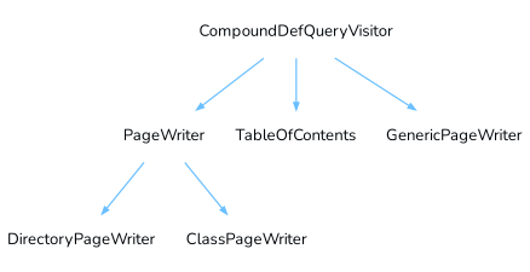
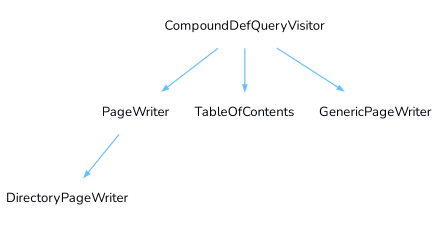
  digraph {
    fontname=Nunito
    rankdir=TB
    node [fontcolor="#010509FF" fontname=Nunito fontsize=11 margin=0.01 shape=none]
    edge [arrowsize=0.5 color="#69BFFFFF" fontname=Nunito]
    n1 [label=CompoundDefQueryVisitor]
    n2 [label=PageWriter]
    n3 [label=TableOfContents]
    n4 [label=GenericPageWriter]
    n5 [label=DirectoryPageWriter]
-   n6 [label=ClassPageWriter]
    n1 -> n2
    n1 -> n3
    n1 -> n4
    n2 -> n5
-   n2 -> n6
  }
